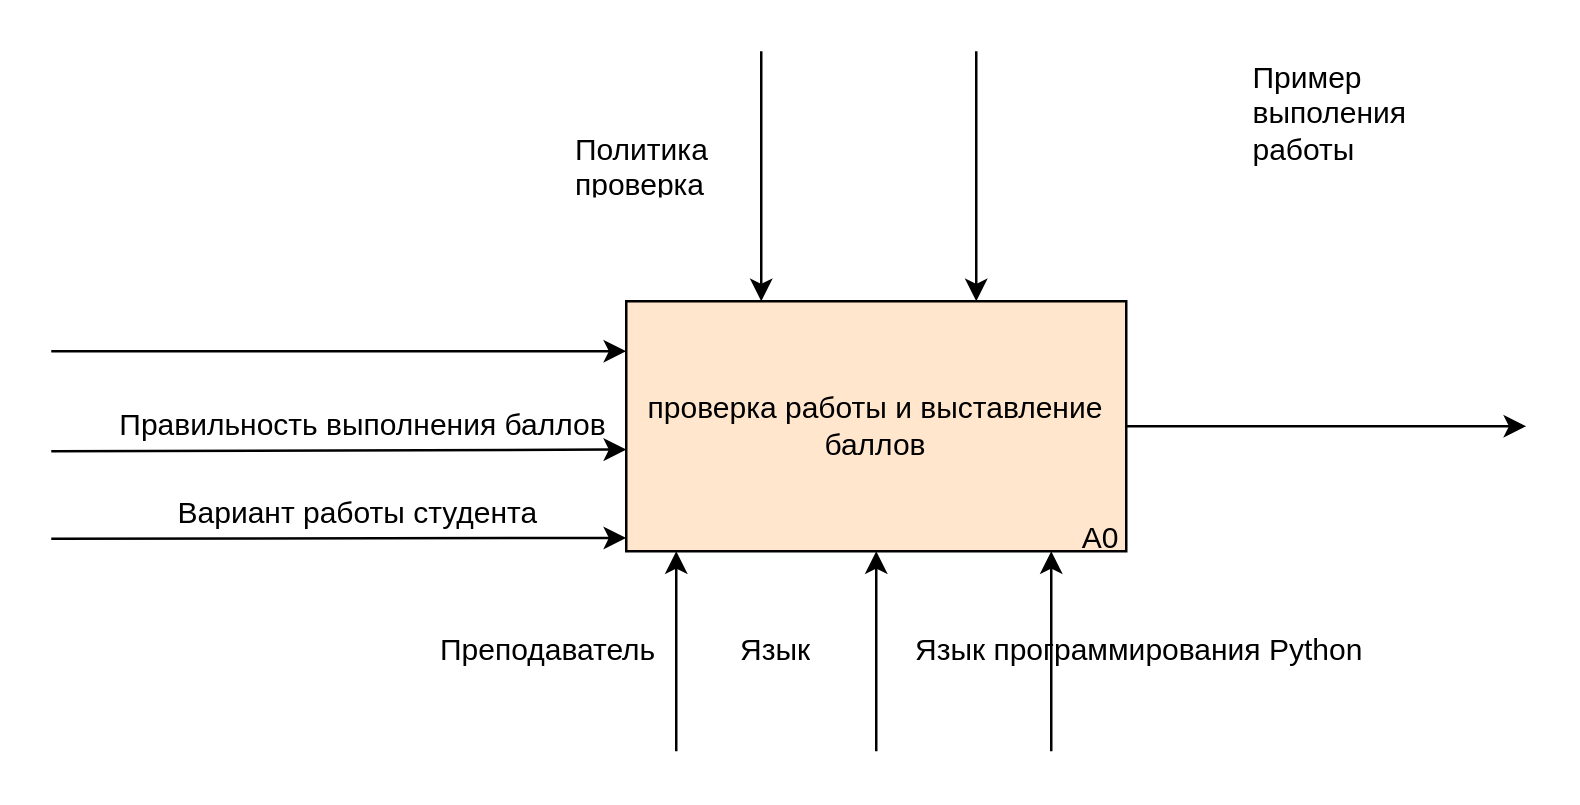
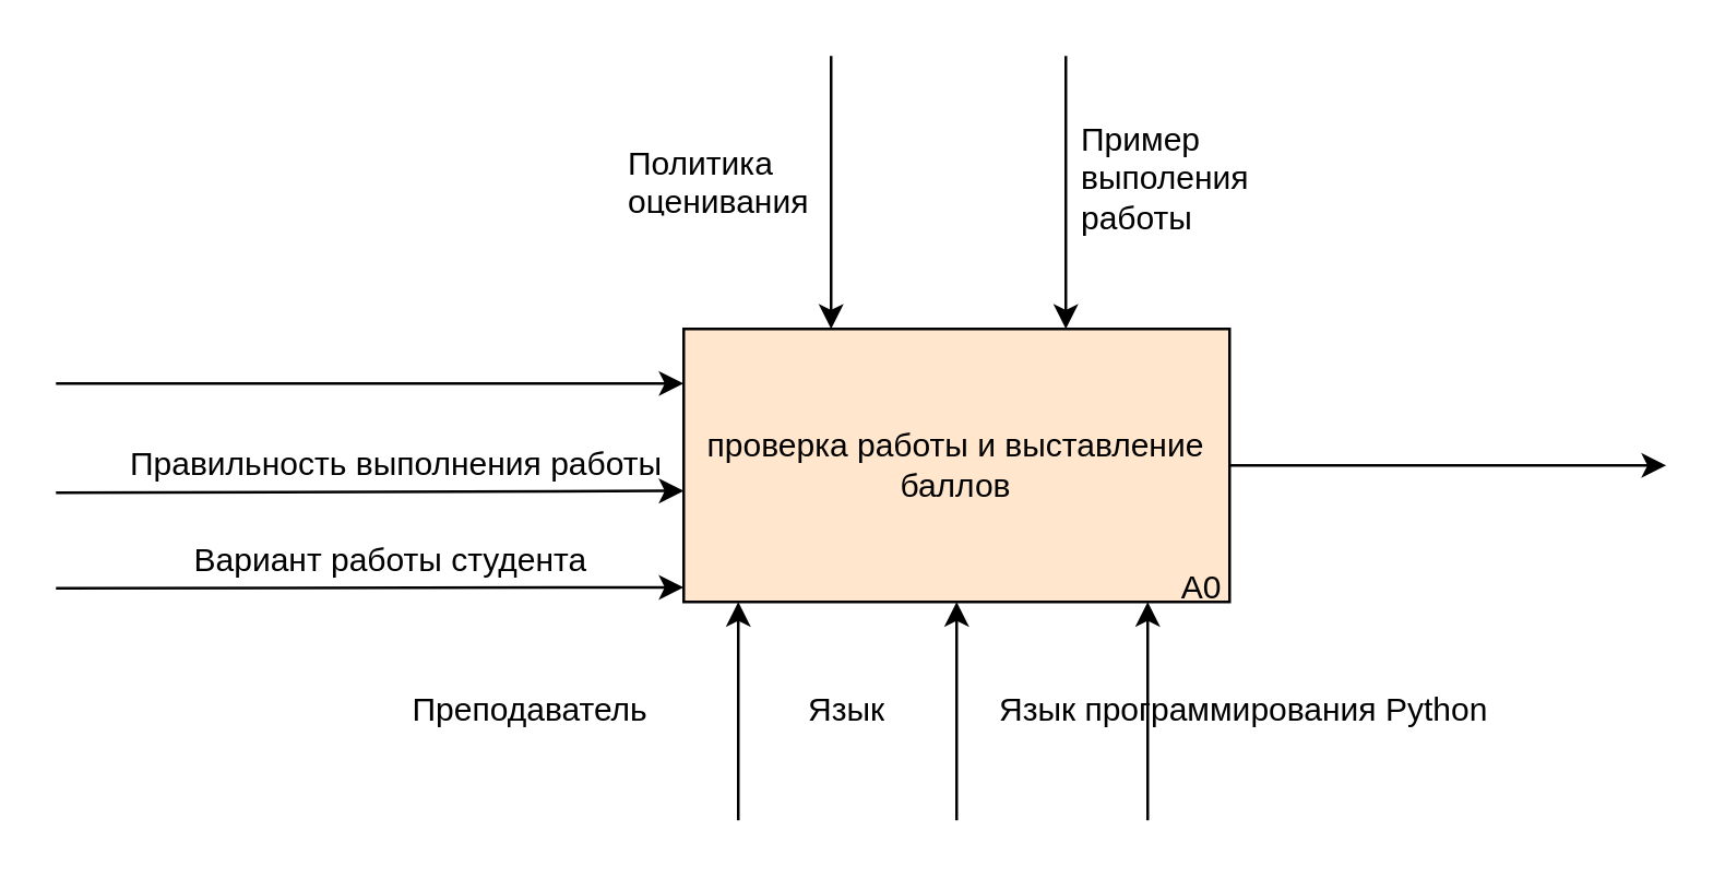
  <mxCell id="0" />
  <mxCell id="1" parent="0" />
  <mxCell id="2" value="проверка работы и выставление&lt;div&gt;баллов&lt;/div&gt;" style="rounded=0;whiteSpace=wrap;html=1;align=center;fillColor=#ffe6cc;" parent="1" vertex="1"><mxGeometry x="250" y="120" width="200" height="100" as="geometry" /></mxCell>
  <mxCell id="3" value="" style="endArrow=classic;html=1;rounded=0;exitX=1;exitY=0.5;exitDx=0;exitDy=0;" parent="1" source="2" edge="1"><mxGeometry width="50" height="50" relative="1" as="geometry"><mxPoint x="350" y="110" as="sourcePoint" /><mxPoint x="610" y="170" as="targetPoint" /></mxGeometry></mxCell>
  <mxCell id="4" value="" style="endArrow=classic;html=1;rounded=0;entryX=0.25;entryY=0;entryDx=0;entryDy=0;" parent="1" edge="1"><mxGeometry width="50" height="50" relative="1" as="geometry"><mxPoint x="304" y="20" as="sourcePoint" /><mxPoint x="304" y="120" as="targetPoint" /></mxGeometry></mxCell>
  <mxCell id="5" value="" style="endArrow=classic;html=1;rounded=0;entryX=0;entryY=0.5;entryDx=0;entryDy=0;" parent="1" edge="1"><mxGeometry width="50" height="50" relative="1" as="geometry"><mxPoint x="20" y="140" as="sourcePoint" /><mxPoint x="250" y="140" as="targetPoint" /></mxGeometry></mxCell>
  <mxCell id="6" value="" style="endArrow=classic;html=1;rounded=0;entryX=0;entryY=0.5;entryDx=0;entryDy=0;" parent="1" edge="1"><mxGeometry width="50" height="50" relative="1" as="geometry"><mxPoint x="20" y="215" as="sourcePoint" /><mxPoint x="250" y="214.66" as="targetPoint" /></mxGeometry></mxCell>
  <mxCell id="7" value="" style="endArrow=classic;html=1;rounded=0;entryX=0.25;entryY=0;entryDx=0;entryDy=0;" parent="1" edge="1"><mxGeometry width="50" height="50" relative="1" as="geometry"><mxPoint x="390" y="20" as="sourcePoint" /><mxPoint x="390" y="120" as="targetPoint" /></mxGeometry></mxCell>
- <mxCell id="8" value="Политика проверка" style="text;strokeColor=none;fillColor=none;align=left;verticalAlign=middle;spacingLeft=4;spacingRight=4;overflow=hidden;points=[[0,0.5],[1,0.5]];portConstraint=eastwest;rotatable=0;whiteSpace=wrap;html=1;" parent="1" vertex="1"><mxGeometry x="224" y="50" width="80" height="30" as="geometry" /></mxCell>
+ <mxCell id="8" value="Политика оценивания" style="text;strokeColor=none;fillColor=none;align=left;verticalAlign=middle;spacingLeft=4;spacingRight=4;overflow=hidden;points=[[0,0.5],[1,0.5]];portConstraint=eastwest;rotatable=0;whiteSpace=wrap;html=1;" parent="1" vertex="1"><mxGeometry x="224" y="50" width="80" height="30" as="geometry" /></mxCell>
  <mxCell id="9" value="Вариант работы студента" style="text;strokeColor=none;fillColor=none;align=left;verticalAlign=middle;spacingLeft=4;spacingRight=4;overflow=hidden;points=[[0,0.5],[1,0.5]];portConstraint=eastwest;rotatable=0;whiteSpace=wrap;html=1;" parent="1" vertex="1"><mxGeometry x="65" y="190" width="160" height="30" as="geometry" /></mxCell>
  <mxCell id="10" value="" style="endArrow=classic;html=1;rounded=0;entryX=0.25;entryY=1;entryDx=0;entryDy=0;" parent="1" edge="1"><mxGeometry width="50" height="50" relative="1" as="geometry"><mxPoint x="270" y="300" as="sourcePoint" /><mxPoint x="270" y="220" as="targetPoint" /></mxGeometry></mxCell>
  <mxCell id="11" value="" style="endArrow=classic;html=1;rounded=0;entryX=0.5;entryY=1;entryDx=0;entryDy=0;" parent="1" target="2" edge="1"><mxGeometry width="50" height="50" relative="1" as="geometry"><mxPoint x="350" y="300" as="sourcePoint" /><mxPoint x="400" y="250" as="targetPoint" /></mxGeometry></mxCell>
  <mxCell id="12" value="" style="endArrow=classic;html=1;rounded=0;entryX=0.5;entryY=1;entryDx=0;entryDy=0;" parent="1" edge="1"><mxGeometry width="50" height="50" relative="1" as="geometry"><mxPoint x="420" y="300" as="sourcePoint" /><mxPoint x="420" y="220" as="targetPoint" /></mxGeometry></mxCell>
  <mxCell id="13" value="Язык" style="text;strokeColor=none;fillColor=none;align=left;verticalAlign=middle;spacingLeft=4;spacingRight=4;overflow=hidden;points=[[0,0.5],[1,0.5]];portConstraint=eastwest;rotatable=0;whiteSpace=wrap;html=1;" parent="1" vertex="1"><mxGeometry x="290" y="250" width="60" height="20" as="geometry" /></mxCell>
- <mxCell id="14" value="Преподаватель" style="text;strokeColor=none;fillColor=none;align=left;verticalAlign=middle;spacingLeft=4;spacingRight=4;overflow=hidden;points=[[0,0.5],[1,0.5]];portConstraint=eastwest;rotatable=0;whiteSpace=wrap;html=1;" parent="1" vertex="1"><mxGeometry x="170" y="250" width="100" height="20" as="geometry" /></mxCell>
+ <mxCell id="14" value="Преподаватель" style="text;strokeColor=none;fillColor=none;align=left;verticalAlign=middle;spacingLeft=4;spacingRight=4;overflow=hidden;points=[[0,0.5],[1,0.5]];portConstraint=eastwest;rotatable=0;whiteSpace=wrap;html=1;" parent="1" vertex="1"><mxGeometry x="145" y="250" width="100" height="20" as="geometry" /></mxCell>
  <mxCell id="15" value="Язык программирования Python" style="text;strokeColor=none;fillColor=none;align=left;verticalAlign=middle;spacingLeft=4;spacingRight=4;overflow=hidden;points=[[0,0.5],[1,0.5]];portConstraint=eastwest;rotatable=0;whiteSpace=wrap;html=1;" parent="1" vertex="1"><mxGeometry x="360" y="245" width="200" height="30" as="geometry" /></mxCell>
- <mxCell id="16" value="Пример выполения работы" style="text;strokeColor=none;fillColor=none;align=left;verticalAlign=middle;spacingLeft=4;spacingRight=4;overflow=hidden;points=[[0,0.5],[1,0.5]];portConstraint=eastwest;rotatable=0;whiteSpace=wrap;html=1;" parent="1" vertex="1"><mxGeometry x="495" y="20" width="80" height="50" as="geometry" /></mxCell>
+ <mxCell id="16" value="Пример выполения работы" style="text;strokeColor=none;fillColor=none;align=left;verticalAlign=middle;spacingLeft=4;spacingRight=4;overflow=hidden;points=[[0,0.5],[1,0.5]];portConstraint=eastwest;rotatable=0;whiteSpace=wrap;html=1;" parent="1" vertex="1"><mxGeometry x="390" y="40" width="80" height="50" as="geometry" /></mxCell>
  <mxCell id="17" value="А0" style="text;html=1;align=center;verticalAlign=middle;whiteSpace=wrap;rounded=0;" vertex="1" parent="1"><mxGeometry x="430" y="200" width="20" height="30" as="geometry" /></mxCell>
  <mxCell id="18" value="" style="endArrow=classic;html=1;rounded=0;entryX=0;entryY=0.5;entryDx=0;entryDy=0;" edge="1" parent="1"><mxGeometry width="50" height="50" relative="1" as="geometry"><mxPoint x="20" y="180" as="sourcePoint" /><mxPoint x="250" y="179.31" as="targetPoint" /></mxGeometry></mxCell>
- <mxCell id="19" value="Правильность выполнения баллов" style="text;html=1;align=center;verticalAlign=middle;whiteSpace=wrap;rounded=0;" vertex="1" parent="1"><mxGeometry x="40" y="160" width="210" height="20" as="geometry" /></mxCell>
+ <mxCell id="19" value="Правильность выполнения работы" style="text;html=1;align=center;verticalAlign=middle;whiteSpace=wrap;rounded=0;" vertex="1" parent="1"><mxGeometry x="40" y="160" width="210" height="20" as="geometry" /></mxCell>
